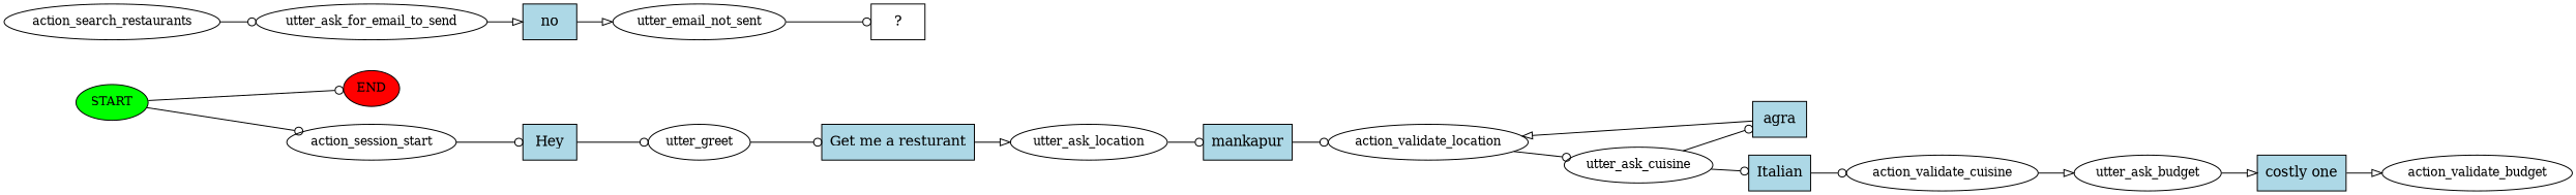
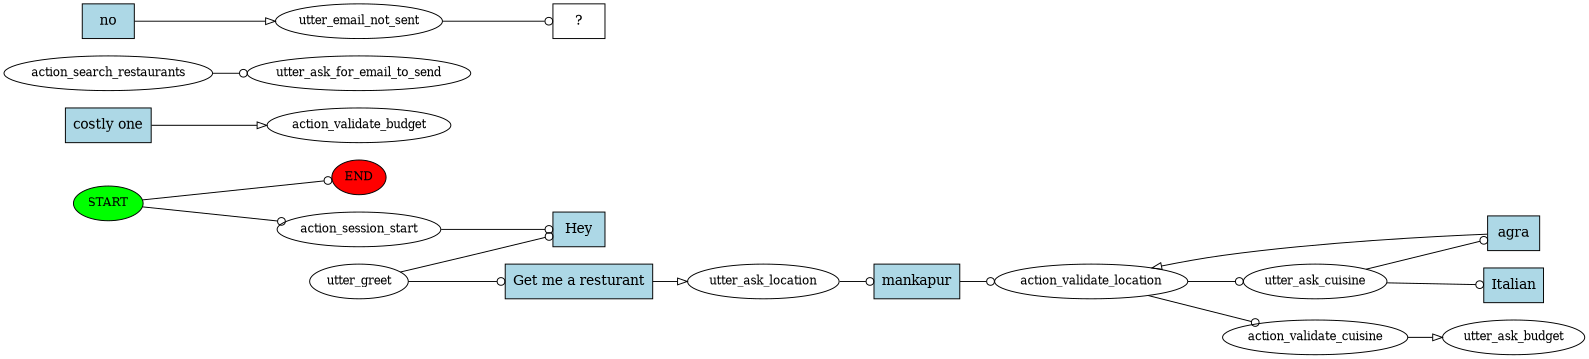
  digraph {
    rankdir=LR
    node [fontsize=12]
    edge [arrowhead=odot]
    n1 [fillcolor=green label=START style=filled]
    n2 [fillcolor=red label=END style=filled]
    n3 [label=action_session_start]
    n4 [fillcolor=lightblue label=Hey shape=rect style=filled fontsize=""]
    n5 [label=utter_greet]
    n6 [fillcolor=lightblue label="Get me a resturant" shape=rect style=filled fontsize=""]
    n7 [label=utter_ask_location]
    n8 [fillcolor=lightblue label=mankapur shape=rect style=filled fontsize=""]
    n9 [label=action_validate_location]
    n10 [label=utter_ask_cuisine]
    n11 [fillcolor=lightblue label=agra shape=rect style=filled fontsize=""]
    n12 [fillcolor=lightblue label=Italian shape=rect style=filled fontsize=""]
    n13 [label=action_validate_cuisine]
    n14 [label=utter_ask_budget]
    n15 [fillcolor=lightblue label="costly one" shape=rect style=filled fontsize=""]
    n16 [label=action_validate_budget]
    n17 [label=action_search_restaurants]
    n18 [label=utter_ask_for_email_to_send]
    n19 [fillcolor=lightblue label=no shape=rect style=filled fontsize=""]
    n20 [label=utter_email_not_sent]
    n21 [label="  ?  " shape=rect fontsize=""]
    n1 -> n2
    n1 -> n3
    n3 -> n4
-   n4 -> n5
+   n5 -> n4
    n5 -> n6
    n6 -> n7 [arrowhead=onormal]
    n7 -> n8
    n8 -> n9
    n9 -> n10
    n10 -> n11
    n10 -> n12
    n11 -> n9 [arrowhead=onormal]
-   n12 -> n13
+   n9 -> n13
    n13 -> n14 [arrowhead=onormal]
-   n14 -> n15 [arrowhead=onormal]
    n15 -> n16 [arrowhead=onormal]
    n17 -> n18
-   n18 -> n19 [arrowhead=onormal]
    n19 -> n20 [arrowhead=onormal]
    n20 -> n21
  }
